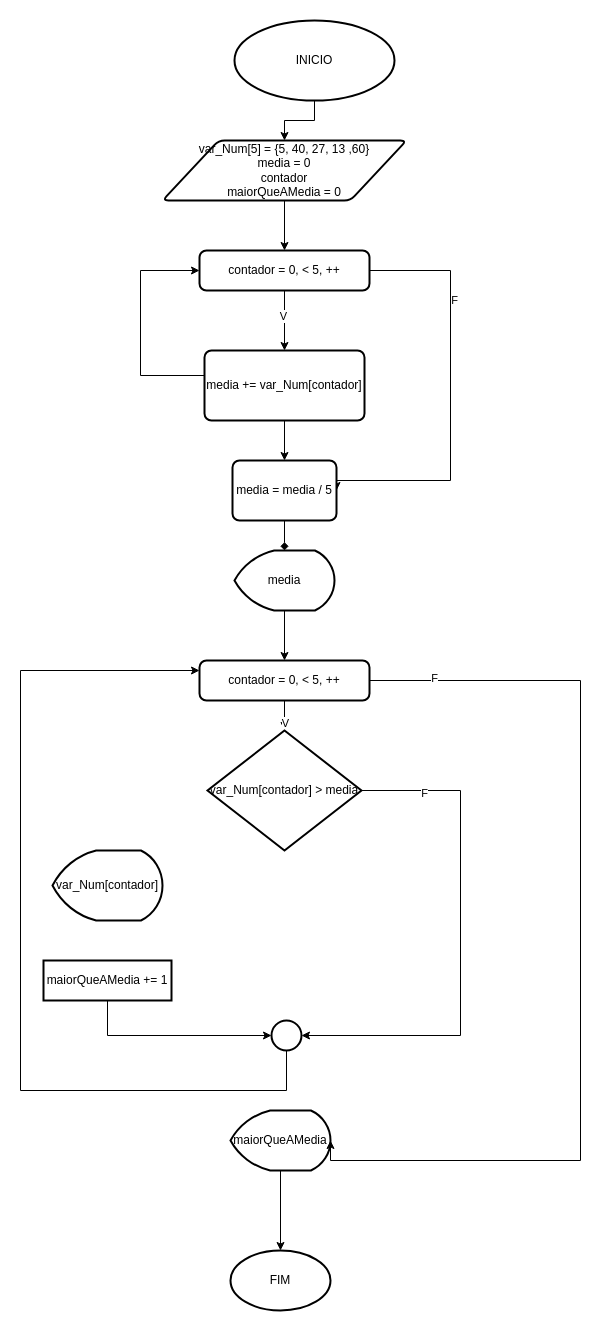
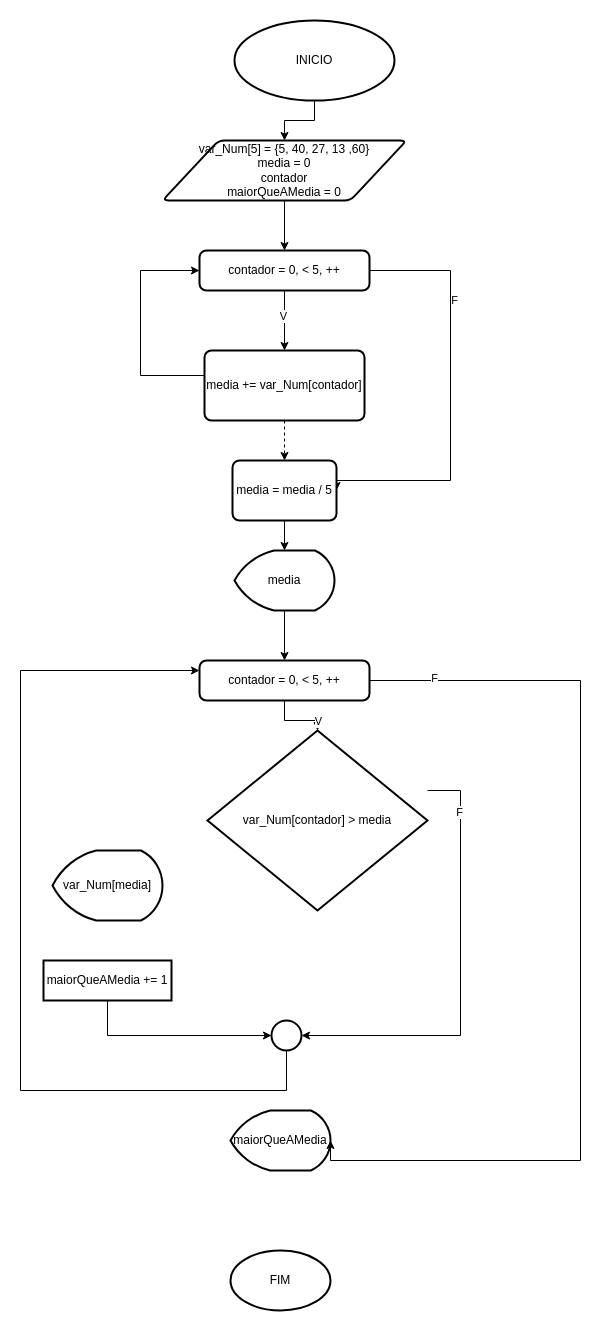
  <mxCell id="0" />
  <mxCell id="1" parent="0" />
  <mxCell id="2" style="edgeStyle=orthogonalEdgeStyle;rounded=0;orthogonalLoop=1;jettySize=auto;html=1;entryX=0.5;entryY=0;entryDx=0;entryDy=0;" edge="1" parent="1" source="3" target="6"><mxGeometry relative="1" as="geometry" /></mxCell>
  <mxCell id="3" value="INICIO" style="strokeWidth=2;html=1;shape=mxgraph.flowchart.start_1;whiteSpace=wrap;" vertex="1" parent="1"><mxGeometry x="234" y="20" width="160" height="80" as="geometry" /></mxCell>
  <mxCell id="4" value="FIM" style="strokeWidth=2;html=1;shape=mxgraph.flowchart.start_1;whiteSpace=wrap;" vertex="1" parent="1"><mxGeometry x="230" y="1250" width="100" height="60" as="geometry" /></mxCell>
  <mxCell id="5" style="edgeStyle=orthogonalEdgeStyle;rounded=0;orthogonalLoop=1;jettySize=auto;html=1;" edge="1" parent="1" source="6" target="11"><mxGeometry relative="1" as="geometry" /></mxCell>
  <mxCell id="6" value="var_Num[5] = {5, 40, 27, 13 ,60}&lt;div&gt;media = 0&lt;/div&gt;&lt;div&gt;contador&lt;/div&gt;&lt;div&gt;maiorQueAMedia = 0&lt;/div&gt;" style="shape=parallelogram;html=1;strokeWidth=2;perimeter=parallelogramPerimeter;whiteSpace=wrap;rounded=1;arcSize=12;size=0.23;" vertex="1" parent="1"><mxGeometry x="162" y="140" width="244" height="60" as="geometry" /></mxCell>
  <mxCell id="7" style="edgeStyle=orthogonalEdgeStyle;rounded=0;orthogonalLoop=1;jettySize=auto;html=1;" edge="1" parent="1" source="11" target="14"><mxGeometry relative="1" as="geometry" /></mxCell>
  <mxCell id="8" value="V" style="edgeLabel;html=1;align=center;verticalAlign=middle;resizable=0;points=[];" vertex="1" connectable="0" parent="7"><mxGeometry x="-0.167" y="-2" relative="1" as="geometry"><mxPoint as="offset" /></mxGeometry></mxCell>
  <mxCell id="9" style="edgeStyle=orthogonalEdgeStyle;rounded=0;orthogonalLoop=1;jettySize=auto;html=1;entryX=1;entryY=0.5;entryDx=0;entryDy=0;" edge="1" parent="1" source="11" target="15"><mxGeometry relative="1" as="geometry"><Array as="points"><mxPoint x="450" y="270" /><mxPoint x="450" y="480" /></Array></mxGeometry></mxCell>
  <mxCell id="10" value="F" style="edgeLabel;html=1;align=center;verticalAlign=middle;resizable=0;points=[];" vertex="1" connectable="0" parent="9"><mxGeometry x="-0.472" y="3" relative="1" as="geometry"><mxPoint as="offset" /></mxGeometry></mxCell>
  <mxCell id="11" value="contador = 0, &amp;lt; 5, ++" style="rounded=1;whiteSpace=wrap;html=1;absoluteArcSize=1;arcSize=14;strokeWidth=2;" vertex="1" parent="1"><mxGeometry x="199" y="250" width="170" height="40" as="geometry" /></mxCell>
  <mxCell id="12" style="edgeStyle=orthogonalEdgeStyle;rounded=0;orthogonalLoop=1;jettySize=auto;html=1;entryX=0;entryY=0.5;entryDx=0;entryDy=0;" edge="1" parent="1" source="14" target="11"><mxGeometry relative="1" as="geometry"><Array as="points"><mxPoint x="140" y="375" /><mxPoint x="140" y="270" /></Array></mxGeometry></mxCell>
- <mxCell id="13" style="edgeStyle=orthogonalEdgeStyle;rounded=0;orthogonalLoop=1;jettySize=auto;html=1;entryX=0.5;entryY=0;entryDx=0;entryDy=0;" edge="1" parent="1" source="14" target="15"><mxGeometry relative="1" as="geometry" /></mxCell>
+ <mxCell id="13" style="edgeStyle=orthogonalEdgeStyle;rounded=0;orthogonalLoop=1;jettySize=auto;html=1;entryX=0.5;entryY=0;entryDx=0;entryDy=0;dashed=1;" edge="1" parent="1" source="14" target="15"><mxGeometry relative="1" as="geometry" /></mxCell>
  <mxCell id="14" value="media += var_Num[contador]" style="rounded=1;whiteSpace=wrap;html=1;absoluteArcSize=1;arcSize=14;strokeWidth=2;" vertex="1" parent="1"><mxGeometry x="204" y="350" width="160" height="70" as="geometry" /></mxCell>
  <mxCell id="15" value="media = media / 5" style="rounded=1;whiteSpace=wrap;html=1;absoluteArcSize=1;arcSize=14;strokeWidth=2;" vertex="1" parent="1"><mxGeometry x="232" y="460" width="104" height="60" as="geometry" /></mxCell>
  <mxCell id="16" style="edgeStyle=orthogonalEdgeStyle;rounded=0;orthogonalLoop=1;jettySize=auto;html=1;entryX=0.5;entryY=0;entryDx=0;entryDy=0;" edge="1" parent="1" source="17" target="21"><mxGeometry relative="1" as="geometry" /></mxCell>
  <mxCell id="17" value="media" style="strokeWidth=2;html=1;shape=mxgraph.flowchart.display;whiteSpace=wrap;" vertex="1" parent="1"><mxGeometry x="234" y="550" width="100" height="60" as="geometry" /></mxCell>
- <mxCell id="18" style="edgeStyle=orthogonalEdgeStyle;rounded=0;orthogonalLoop=1;jettySize=auto;html=1;entryX=0.5;entryY=0;entryDx=0;entryDy=0;entryPerimeter=0;endArrow=diamond;" edge="1" parent="1" source="15" target="17"><mxGeometry relative="1" as="geometry" /></mxCell>
+ <mxCell id="18" style="edgeStyle=orthogonalEdgeStyle;rounded=0;orthogonalLoop=1;jettySize=auto;html=1;entryX=0.5;entryY=0;entryDx=0;entryDy=0;entryPerimeter=0;" edge="1" parent="1" source="15" target="17"><mxGeometry relative="1" as="geometry" /></mxCell>
  <mxCell id="19" style="edgeStyle=orthogonalEdgeStyle;rounded=0;orthogonalLoop=1;jettySize=auto;html=1;" edge="1" parent="1" source="21" target="22"><mxGeometry relative="1" as="geometry" /></mxCell>
  <mxCell id="20" value="V" style="edgeLabel;html=1;align=center;verticalAlign=middle;resizable=0;points=[];" vertex="1" connectable="0" parent="19"><mxGeometry x="0.68" relative="1" as="geometry"><mxPoint as="offset" /></mxGeometry></mxCell>
  <mxCell id="21" value="contador = 0, &amp;lt; 5, ++" style="rounded=1;whiteSpace=wrap;html=1;absoluteArcSize=1;arcSize=14;strokeWidth=2;" vertex="1" parent="1"><mxGeometry x="199" y="660" width="170" height="40" as="geometry" /></mxCell>
- <mxCell id="22" value="var_Num[contador] &amp;gt; media" style="strokeWidth=2;html=1;shape=mxgraph.flowchart.decision;whiteSpace=wrap;" vertex="1" parent="1"><mxGeometry x="207" y="730" width="154" height="120" as="geometry" /></mxCell>
- <mxCell id="23" value="var_Num[contador]" style="strokeWidth=2;html=1;shape=mxgraph.flowchart.display;whiteSpace=wrap;" vertex="1" parent="1"><mxGeometry x="52" y="850" width="110" height="70" as="geometry" /></mxCell>
+ <mxCell id="22" value="var_Num[contador] &amp;gt; media" style="strokeWidth=2;html=1;shape=mxgraph.flowchart.decision;whiteSpace=wrap;" vertex="1" parent="1"><mxGeometry x="207" y="730" width="220" height="180" as="geometry" /></mxCell>
+ <mxCell id="23" value="var_Num[media]" style="strokeWidth=2;html=1;shape=mxgraph.flowchart.display;whiteSpace=wrap;" vertex="1" parent="1"><mxGeometry x="52" y="850" width="110" height="70" as="geometry" /></mxCell>
  <mxCell id="24" value="maiorQueAMedia += 1" style="whiteSpace=wrap;html=1;absoluteArcSize=1;arcSize=14;strokeWidth=2;rounded=0;" vertex="1" parent="1"><mxGeometry x="43" y="960" width="128" height="40" as="geometry" /></mxCell>
  <mxCell id="25" style="edgeStyle=orthogonalEdgeStyle;rounded=0;orthogonalLoop=1;jettySize=auto;html=1;entryX=0;entryY=0.25;entryDx=0;entryDy=0;" edge="1" parent="1" source="26" target="21"><mxGeometry relative="1" as="geometry"><Array as="points"><mxPoint x="286" y="1090" /><mxPoint x="20" y="1090" /><mxPoint x="20" y="670" /></Array></mxGeometry></mxCell>
  <mxCell id="26" value="" style="strokeWidth=2;html=1;shape=mxgraph.flowchart.start_2;whiteSpace=wrap;" vertex="1" parent="1"><mxGeometry x="271" y="1020" width="30" height="30" as="geometry" /></mxCell>
  <mxCell id="27" style="edgeStyle=orthogonalEdgeStyle;rounded=0;orthogonalLoop=1;jettySize=auto;html=1;entryX=0;entryY=0.5;entryDx=0;entryDy=0;entryPerimeter=0;" edge="1" parent="1" source="24" target="26"><mxGeometry relative="1" as="geometry"><Array as="points"><mxPoint x="107" y="1035" /></Array></mxGeometry></mxCell>
  <mxCell id="28" style="edgeStyle=orthogonalEdgeStyle;rounded=0;orthogonalLoop=1;jettySize=auto;html=1;entryX=1;entryY=0.5;entryDx=0;entryDy=0;entryPerimeter=0;" edge="1" parent="1" source="22" target="26"><mxGeometry relative="1" as="geometry"><Array as="points"><mxPoint x="460" y="790" /><mxPoint x="460" y="1035" /></Array></mxGeometry></mxCell>
  <mxCell id="29" value="F" style="edgeLabel;html=1;align=center;verticalAlign=middle;resizable=0;points=[];" vertex="1" connectable="0" parent="28"><mxGeometry x="-0.755" y="-2" relative="1" as="geometry"><mxPoint as="offset" /></mxGeometry></mxCell>
- <mxCell id="30" style="edgeStyle=orthogonalEdgeStyle;rounded=0;orthogonalLoop=1;jettySize=auto;html=1;" edge="1" parent="1" source="31" target="4"><mxGeometry relative="1" as="geometry" /></mxCell>
  <mxCell id="31" value="maiorQueAMedia" style="strokeWidth=2;html=1;shape=mxgraph.flowchart.display;whiteSpace=wrap;" vertex="1" parent="1"><mxGeometry x="230" y="1110" width="100" height="60" as="geometry" /></mxCell>
  <mxCell id="32" style="edgeStyle=orthogonalEdgeStyle;rounded=0;orthogonalLoop=1;jettySize=auto;html=1;entryX=1;entryY=0.5;entryDx=0;entryDy=0;entryPerimeter=0;" edge="1" parent="1" source="21" target="31"><mxGeometry relative="1" as="geometry"><Array as="points"><mxPoint x="580" y="680" /><mxPoint x="580" y="1160" /></Array></mxGeometry></mxCell>
  <mxCell id="33" value="F" style="edgeLabel;html=1;align=center;verticalAlign=middle;resizable=0;points=[];" vertex="1" connectable="0" parent="32"><mxGeometry x="-0.866" y="3" relative="1" as="geometry"><mxPoint as="offset" /></mxGeometry></mxCell>
